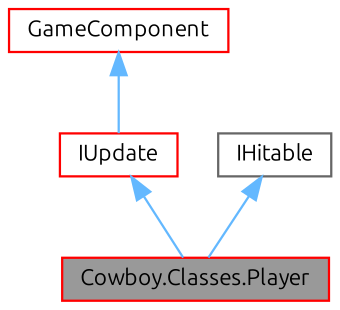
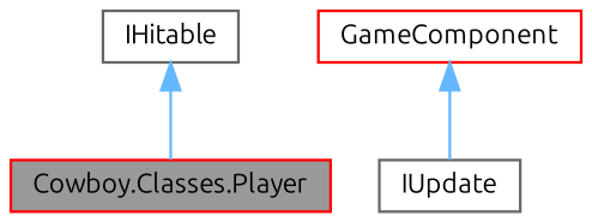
  digraph {
    fontname=Ubuntu
    node [color=red fillcolor=white fontname=Ubuntu fontsize=10 shape=box style=filled]
    edge [color=steelblue1 dir=back fontname=Ubuntu fontsize=10 labelfontname=Helvetica labelfontsize=10 style=solid]
    n1 [fillcolor=grey60 fontcolor=black height=0.2 label="Cowboy.Classes.Player" width=0.4]
    n2 [height=0.2 label=GameComponent width=0.4]
-   n3 [height=0.2 label=IUpdate width=0.4]
+   n3 [color=gray40 height=0.2 label=IUpdate width=0.4]
    n4 [color=gray40 height=0.2 label=IHitable width=0.4]
    n2 -> n3
-   n3 -> n1
    n4 -> n1
  }
